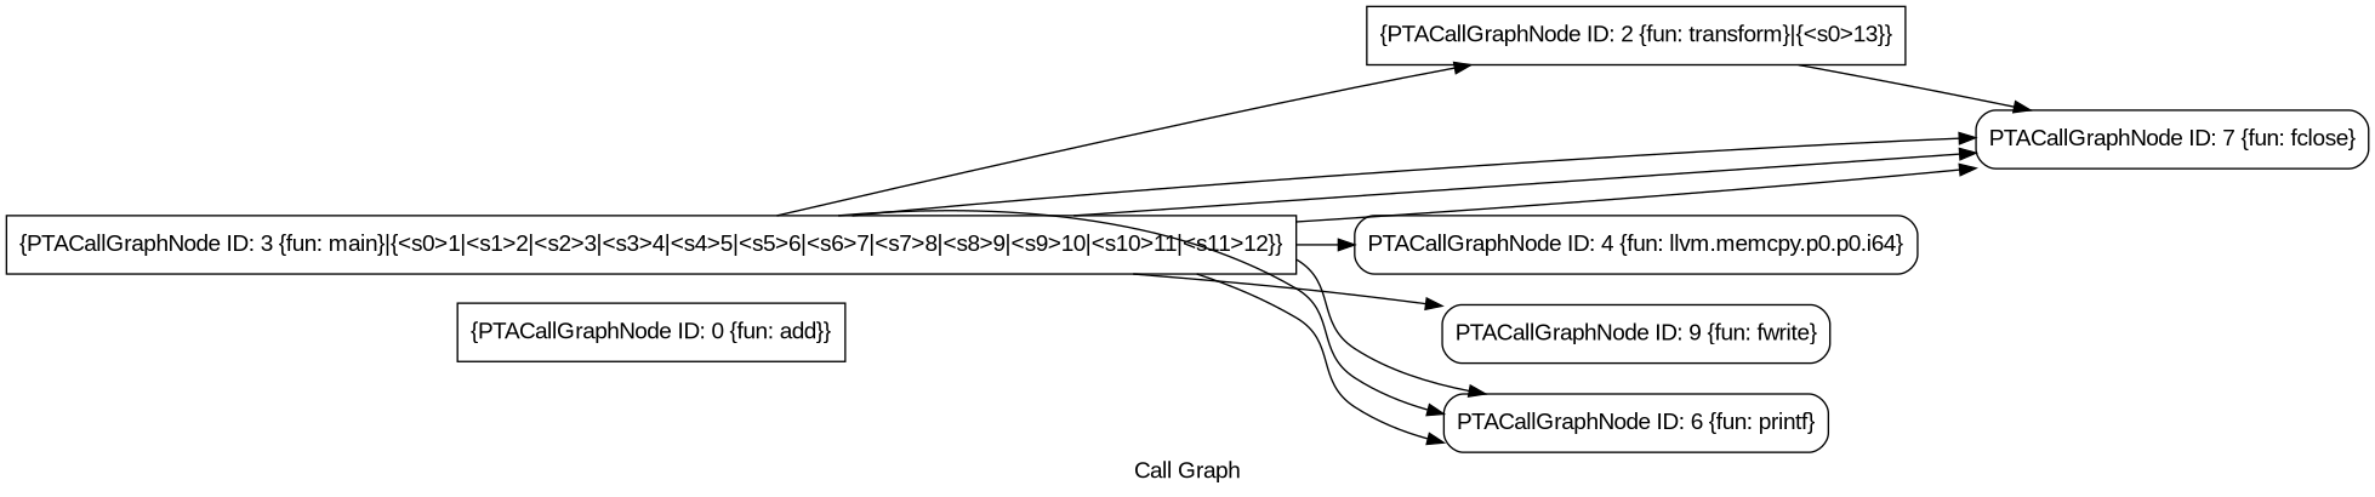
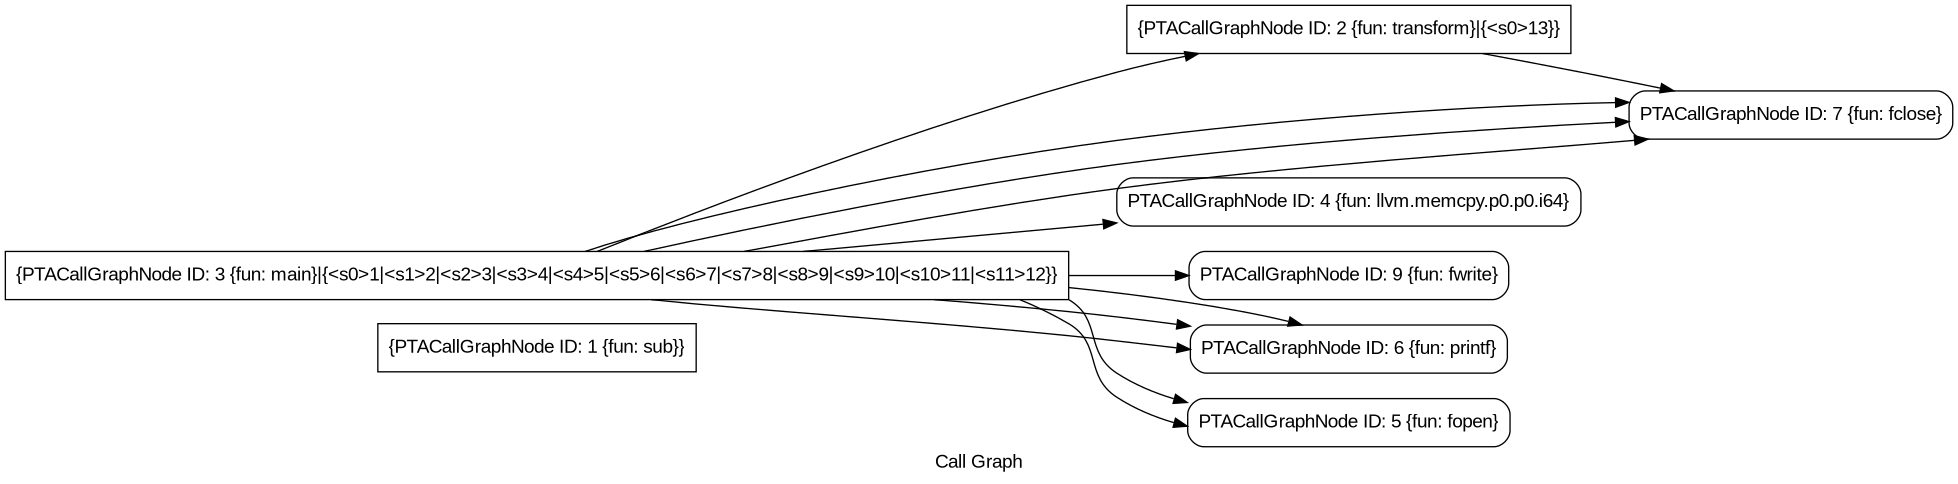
  digraph {
    fontname="Liberation Sans"
    label="Call Graph"
    rankdir=LR
    node [fontname="Liberation Sans" shape=Mrecord]
    edge [color=black fontname="Liberation Sans" tailport=s0]
-   n1 [label="{PTACallGraphNode ID: 0 \{fun: add\}}" shape=box]
+   n2 [label="{PTACallGraphNode ID: 1 \{fun: sub\}}" shape=box]
    n3 [label="{PTACallGraphNode ID: 2 \{fun: transform\}|{<s0>13}}" shape=box]
    n4 [label="{PTACallGraphNode ID: 7 \{fun: fclose\}}"]
    n5 [label="{PTACallGraphNode ID: 4 \{fun: llvm.memcpy.p0.p0.i64\}}"]
    n6 [label="{PTACallGraphNode ID: 3 \{fun: main\}|{<s0>1|<s1>2|<s2>3|<s3>4|<s4>5|<s5>6|<s6>7|<s7>8|<s8>9|<s9>10|<s10>11|<s11>12}}" shape=box]
    n7 [label="{PTACallGraphNode ID: 9 \{fun: fwrite\}}"]
    n8 [label="{PTACallGraphNode ID: 6 \{fun: printf\}}"]
+   n9 [label="{PTACallGraphNode ID: 5 \{fun: fopen\}}"]
    n3 -> n4
    n6 -> n3 [tailport=s3]
    n6 -> n4
    n6 -> n4 [tailport=s2]
    n6 -> n4 [tailport=s5]
    n6 -> n5 [tailport=s6]
    n6 -> n7 [tailport=s1]
    n6 -> n8 [tailport=s7]
    n6 -> n8 [tailport=s8]
    n6 -> n8 [tailport=s10]
+   n6 -> n9 [tailport=s9]
+   n6 -> n9 [tailport=s11]
  }
